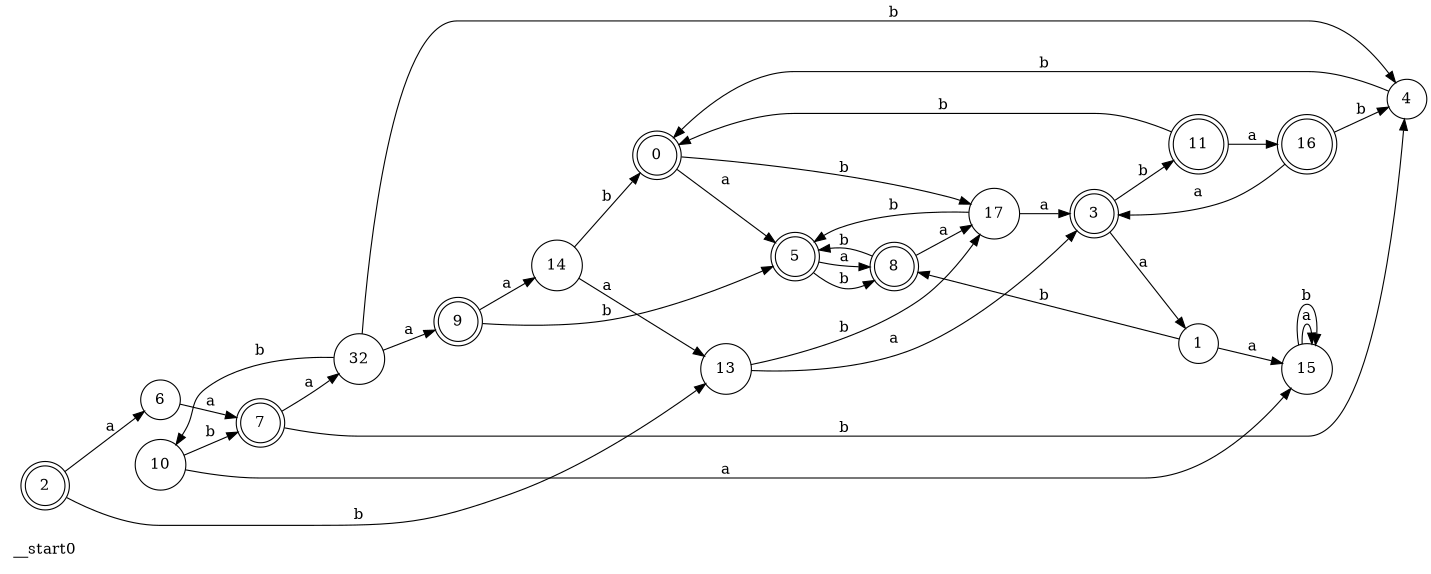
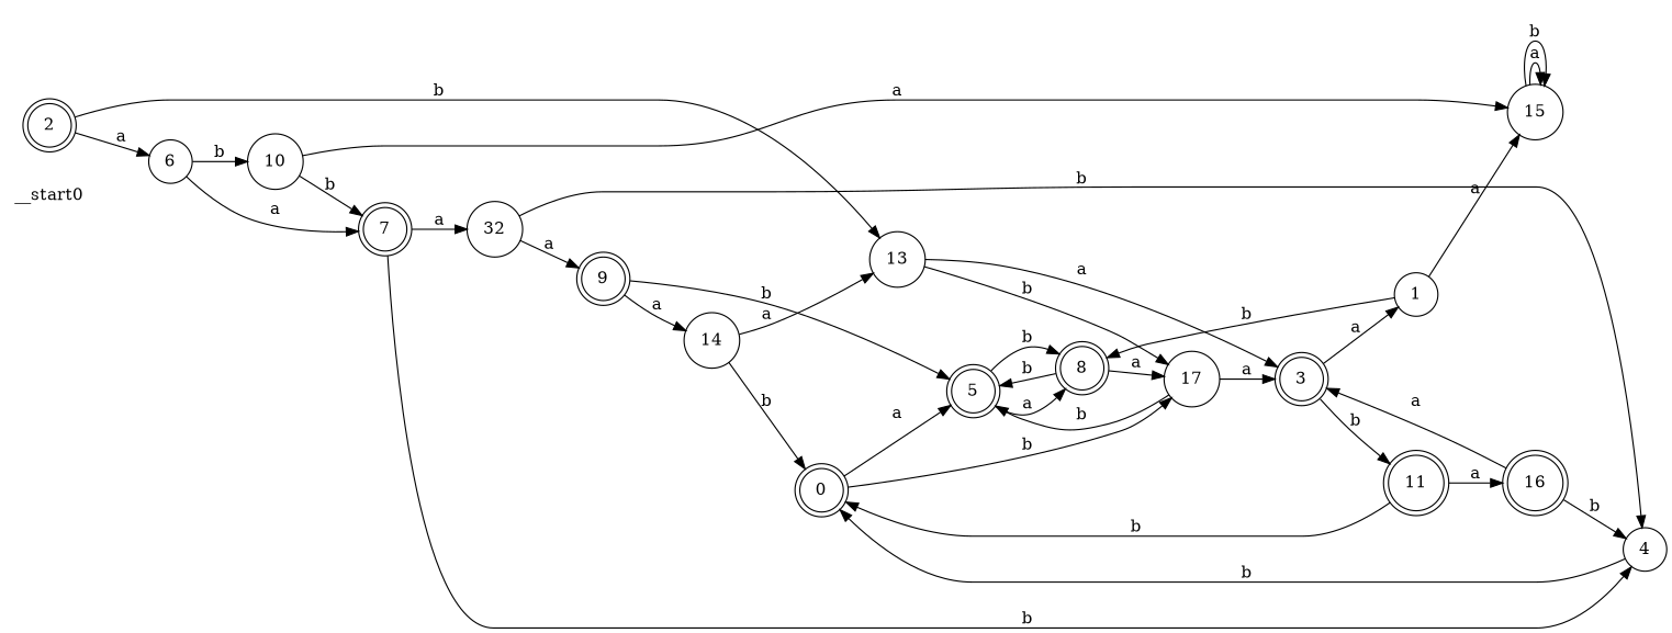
  digraph {
    rankdir=LR
    node [shape=doublecircle color=black fillcolor=white style="rounded,filled"]
    __start0 [shape=none color="" fillcolor="" style=""]
    n2 [label=0]
    n3 [label=5]
    n4 [label=17 shape=circle style=filled]
    n5 [label=8]
    n6 [label=3]
    n7 [label=1 shape=circle style=filled]
    n8 [label=15 shape=circle style=filled]
    n9 [label=2]
    n10 [label=6 shape=circle style=filled]
    n11 [label=13 shape=circle style=filled]
    n12 [label=7]
    n13 [label=10 shape=circle style=filled]
    n14 [label=11]
    n15 [label=16]
    n16 [label=4 shape=circle style=filled]
    n17 [label=32 shape=circle style=filled]
    n18 [label=9]
    n19 [label=14 shape=circle style=filled]
    n2 -> n3 [label=a]
    n2 -> n4 [label=b]
    n3 -> n5 [label=a]
    n3 -> n5 [label=b]
    n4 -> n3 [label=b]
    n4 -> n6 [label=a]
    n5 -> n3 [label=b]
    n5 -> n4 [label=a]
    n6 -> n7 [label=a]
    n6 -> n14 [label=b]
    n7 -> n5 [label=b]
    n7 -> n8 [label=a]
    n8 -> n8 [label=a]
    n8 -> n8 [label=b]
    n9 -> n10 [label=a]
    n9 -> n11 [label=b]
    n10 -> n12 [label=a]
-   n17 -> n13 [label=b]
+   n10 -> n13 [label=b]
    n11 -> n4 [label=b]
    n11 -> n6 [label=a]
    n12 -> n16 [label=b]
    n12 -> n17 [label=a]
    n13 -> n8 [label=a]
    n13 -> n12 [label=b]
    n14 -> n2 [label=b]
    n14 -> n15 [label=a]
    n15 -> n6 [label=a]
    n15 -> n16 [label=b]
    n16 -> n2 [label=b]
    n17 -> n16 [label=b]
    n17 -> n18 [label=a]
    n18 -> n3 [label=b]
    n18 -> n19 [label=a]
    n19 -> n2 [label=b]
    n19 -> n11 [label=a]
  }
